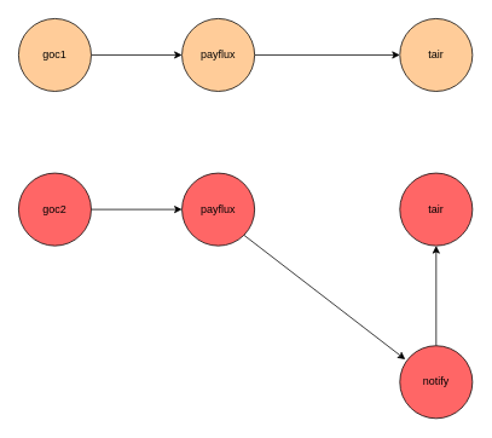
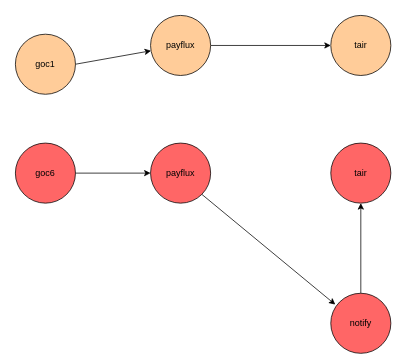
  <mxCell id="0" />
  <mxCell id="1" parent="0" />
  <mxCell id="2" style="rounded=0;orthogonalLoop=1;jettySize=auto;html=1;exitX=1;exitY=0.5;exitDx=0;exitDy=0;entryX=0;entryY=0.5;entryDx=0;entryDy=0;" edge="1" parent="1" source="3" target="6"><mxGeometry relative="1" as="geometry" /></mxCell>
  <mxCell id="3" value="payflux" style="ellipse;whiteSpace=wrap;html=1;aspect=fixed;fillColor=#FFCC99;" vertex="1" parent="1"><mxGeometry x="200" y="20" width="80" height="80" as="geometry" /></mxCell>
  <mxCell id="4" style="rounded=0;orthogonalLoop=1;jettySize=auto;html=1;exitX=1;exitY=1;exitDx=0;exitDy=0;entryX=0.075;entryY=0.188;entryDx=0;entryDy=0;entryPerimeter=0;fillColor=#FF6666;" edge="1" parent="1" source="5" target="8"><mxGeometry relative="1" as="geometry" /></mxCell>
  <mxCell id="5" value="payflux" style="ellipse;whiteSpace=wrap;html=1;aspect=fixed;fillColor=#FF6666;" vertex="1" parent="1"><mxGeometry x="200" y="190" width="80" height="80" as="geometry" /></mxCell>
  <mxCell id="6" value="tair" style="ellipse;whiteSpace=wrap;html=1;aspect=fixed;fillColor=#FFCC99;" vertex="1" parent="1"><mxGeometry x="440" y="20" width="80" height="80" as="geometry" /></mxCell>
  <mxCell id="7" style="rounded=0;orthogonalLoop=1;jettySize=auto;html=1;exitX=0.5;exitY=0;exitDx=0;exitDy=0;fillColor=#FF6666;" edge="1" parent="1" source="8" target="9"><mxGeometry relative="1" as="geometry" /></mxCell>
- <mxCell id="8" value="notify" style="ellipse;whiteSpace=wrap;html=1;aspect=fixed;fillColor=#FF6666;" vertex="1" parent="1"><mxGeometry x="440" y="380" width="80" height="80" as="geometry" /></mxCell>
+ <mxCell id="8" value="notify" style="ellipse;whiteSpace=wrap;html=1;aspect=fixed;fillColor=#FF6666;" vertex="1" parent="1"><mxGeometry x="440" y="390" width="80" height="80" as="geometry" /></mxCell>
  <mxCell id="9" value="tair" style="ellipse;whiteSpace=wrap;html=1;aspect=fixed;fillColor=#FF6666;" vertex="1" parent="1"><mxGeometry x="440" y="190" width="80" height="80" as="geometry" /></mxCell>
  <mxCell id="10" style="edgeStyle=none;rounded=0;orthogonalLoop=1;jettySize=auto;html=1;exitX=1;exitY=0.5;exitDx=0;exitDy=0;entryX=0;entryY=0.5;entryDx=0;entryDy=0;fillColor=#FF6666;" edge="1" parent="1" source="11" target="5"><mxGeometry relative="1" as="geometry" /></mxCell>
- <mxCell id="11" value="goc2" style="ellipse;whiteSpace=wrap;html=1;aspect=fixed;fillColor=#FF6666;" vertex="1" parent="1"><mxGeometry x="20" y="190" width="80" height="80" as="geometry" /></mxCell>
+ <mxCell id="11" value="goc6" style="ellipse;whiteSpace=wrap;html=1;aspect=fixed;fillColor=#FF6666;" vertex="1" parent="1"><mxGeometry x="20" y="190" width="80" height="80" as="geometry" /></mxCell>
  <mxCell id="12" style="edgeStyle=none;rounded=0;orthogonalLoop=1;jettySize=auto;html=1;exitX=1;exitY=0.5;exitDx=0;exitDy=0;fillColor=#FF6666;" edge="1" parent="1" source="13" target="3"><mxGeometry relative="1" as="geometry" /></mxCell>
- <mxCell id="13" value="goc1" style="ellipse;whiteSpace=wrap;html=1;aspect=fixed;fillColor=#FFCC99;" vertex="1" parent="1"><mxGeometry x="20" y="20" width="80" height="80" as="geometry" /></mxCell>
+ <mxCell id="13" value="goc1" style="ellipse;whiteSpace=wrap;html=1;aspect=fixed;fillColor=#FFCC99;" vertex="1" parent="1"><mxGeometry x="20" y="45" width="80" height="80" as="geometry" /></mxCell>
